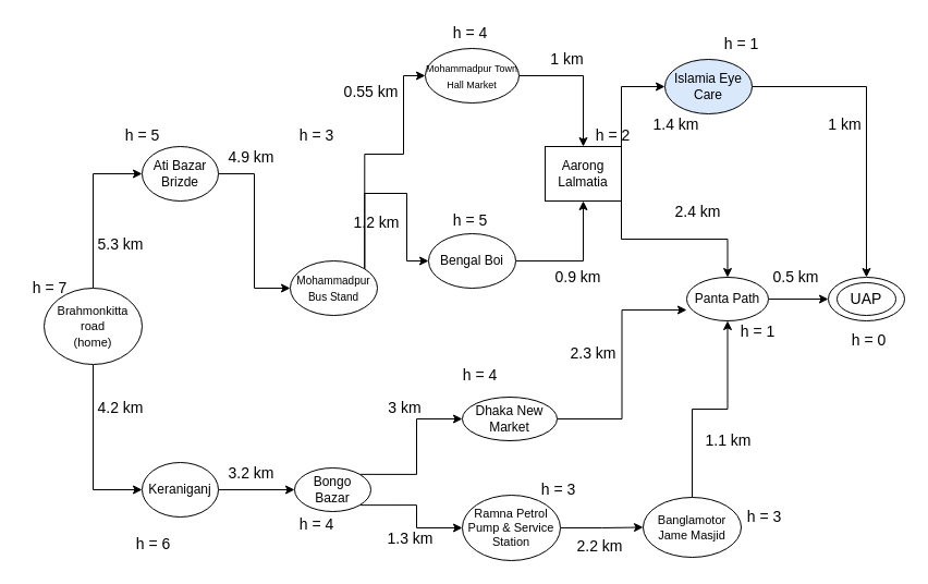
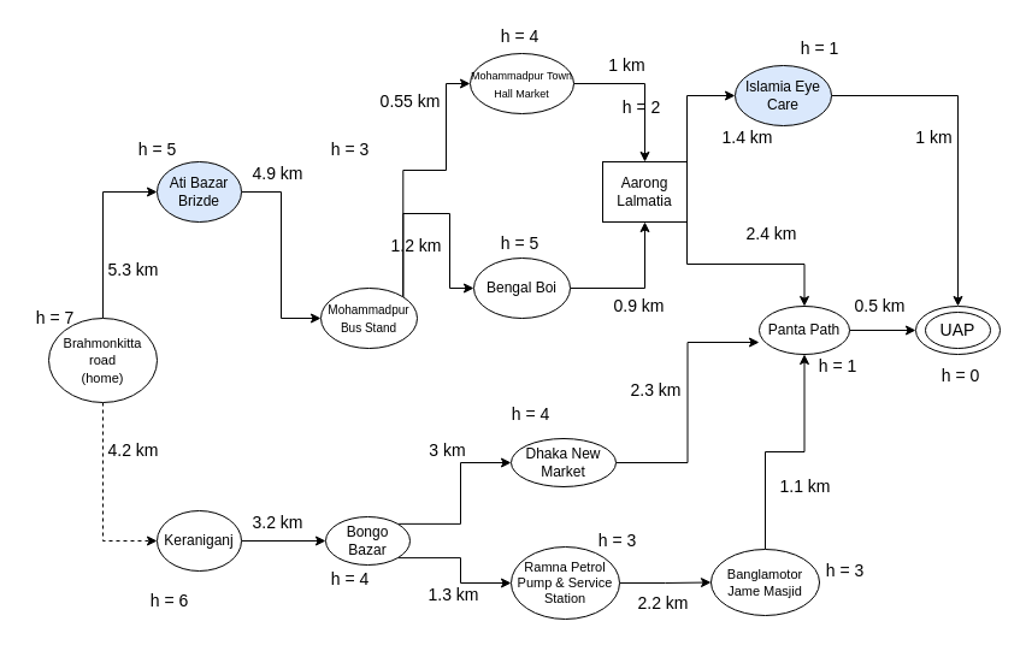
  <mxCell id="0" />
  <mxCell id="1" parent="0" />
  <mxCell id="2" style="edgeStyle=orthogonalEdgeStyle;rounded=0;orthogonalLoop=1;jettySize=auto;html=1;exitX=0.5;exitY=0;exitDx=0;exitDy=0;entryX=0;entryY=0.5;entryDx=0;entryDy=0;fontSize=12;" parent="1" source="4" target="13" edge="1"><mxGeometry relative="1" as="geometry" /></mxCell>
- <mxCell id="3" style="edgeStyle=orthogonalEdgeStyle;rounded=0;orthogonalLoop=1;jettySize=auto;html=1;exitX=0.5;exitY=1;exitDx=0;exitDy=0;entryX=0;entryY=0.5;entryDx=0;entryDy=0;fontSize=12;" parent="1" source="4" target="6" edge="1"><mxGeometry relative="1" as="geometry" /></mxCell>
+ <mxCell id="3" style="edgeStyle=orthogonalEdgeStyle;rounded=0;orthogonalLoop=1;jettySize=auto;html=1;exitX=0.5;exitY=1;exitDx=0;exitDy=0;entryX=0;entryY=0.5;entryDx=0;entryDy=0;fontSize=12;dashed=1;" parent="1" source="4" target="6" edge="1"><mxGeometry relative="1" as="geometry" /></mxCell>
  <mxCell id="4" value="&lt;font style=&quot;font-size: 11px&quot;&gt;Brahmonkitta road&lt;br&gt;(home)&lt;/font&gt;" style="ellipse;whiteSpace=wrap;html=1;" parent="1" vertex="1"><mxGeometry x="40" y="264" width="90" height="70" as="geometry" /></mxCell>
  <mxCell id="5" style="edgeStyle=orthogonalEdgeStyle;rounded=0;orthogonalLoop=1;jettySize=auto;html=1;exitX=1;exitY=0.5;exitDx=0;exitDy=0;entryX=0;entryY=0.5;entryDx=0;entryDy=0;fontSize=12;" parent="1" source="6" target="9" edge="1"><mxGeometry relative="1" as="geometry" /></mxCell>
  <mxCell id="6" value="Keraniganj" style="ellipse;whiteSpace=wrap;html=1;" parent="1" vertex="1"><mxGeometry x="130" y="424" width="70" height="50" as="geometry" /></mxCell>
  <mxCell id="7" style="edgeStyle=orthogonalEdgeStyle;rounded=0;orthogonalLoop=1;jettySize=auto;html=1;exitX=1;exitY=0;exitDx=0;exitDy=0;entryX=0;entryY=0.5;entryDx=0;entryDy=0;fontSize=12;" parent="1" source="9" target="11" edge="1"><mxGeometry relative="1" as="geometry" /></mxCell>
  <mxCell id="8" style="edgeStyle=orthogonalEdgeStyle;rounded=0;orthogonalLoop=1;jettySize=auto;html=1;exitX=1;exitY=1;exitDx=0;exitDy=0;entryX=0;entryY=0.5;entryDx=0;entryDy=0;fontSize=12;" parent="1" source="9" target="27" edge="1"><mxGeometry relative="1" as="geometry" /></mxCell>
  <mxCell id="9" value="Bongo Bazar" style="ellipse;whiteSpace=wrap;html=1;" parent="1" vertex="1"><mxGeometry x="270" y="429" width="70" height="40" as="geometry" /></mxCell>
  <mxCell id="10" style="edgeStyle=orthogonalEdgeStyle;rounded=0;orthogonalLoop=1;jettySize=auto;html=1;exitX=1;exitY=0.5;exitDx=0;exitDy=0;entryX=0;entryY=0.75;entryDx=0;entryDy=0;entryPerimeter=0;fontSize=12;" parent="1" source="11" target="31" edge="1"><mxGeometry relative="1" as="geometry" /></mxCell>
  <mxCell id="11" value="Dhaka New Market" style="ellipse;whiteSpace=wrap;html=1;" parent="1" vertex="1"><mxGeometry x="424" y="364" width="87" height="40" as="geometry" /></mxCell>
  <mxCell id="12" style="edgeStyle=orthogonalEdgeStyle;rounded=0;orthogonalLoop=1;jettySize=auto;html=1;entryX=0;entryY=0.5;entryDx=0;entryDy=0;fontSize=12;" parent="1" source="13" target="16" edge="1"><mxGeometry relative="1" as="geometry" /></mxCell>
- <mxCell id="13" value="Ati Bazar Brizde" style="ellipse;whiteSpace=wrap;html=1;" parent="1" vertex="1"><mxGeometry x="130" y="134" width="70" height="50" as="geometry" /></mxCell>
+ <mxCell id="13" value="Ati Bazar Brizde" style="ellipse;whiteSpace=wrap;html=1;fillColor=#dae8fc;" parent="1" vertex="1"><mxGeometry x="130" y="134" width="70" height="50" as="geometry" /></mxCell>
  <mxCell id="14" style="edgeStyle=orthogonalEdgeStyle;rounded=0;orthogonalLoop=1;jettySize=auto;html=1;exitX=1;exitY=0;exitDx=0;exitDy=0;entryX=0;entryY=0.5;entryDx=0;entryDy=0;fontSize=12;" parent="1" source="16" target="21" edge="1"><mxGeometry relative="1" as="geometry"><Array as="points"><mxPoint x="370" y="141" /><mxPoint x="370" y="69" /></Array></mxGeometry></mxCell>
  <mxCell id="15" style="edgeStyle=orthogonalEdgeStyle;rounded=0;orthogonalLoop=1;jettySize=auto;html=1;exitX=1;exitY=1;exitDx=0;exitDy=0;entryX=0;entryY=0.5;entryDx=0;entryDy=0;fontSize=12;" parent="1" source="16" target="23" edge="1"><mxGeometry relative="1" as="geometry"><Array as="points"><mxPoint x="373" y="177" /><mxPoint x="373" y="239" /></Array></mxGeometry></mxCell>
  <mxCell id="16" value="&lt;font style=&quot;font-size: 10px&quot;&gt;Mohammadpur Bus Stand&lt;/font&gt;" style="ellipse;whiteSpace=wrap;html=1;" parent="1" vertex="1"><mxGeometry x="266" y="239" width="80" height="50" as="geometry" /></mxCell>
  <mxCell id="17" style="edgeStyle=orthogonalEdgeStyle;rounded=0;orthogonalLoop=1;jettySize=auto;html=1;exitX=1;exitY=0;exitDx=0;exitDy=0;entryX=0;entryY=0.5;entryDx=0;entryDy=0;fontSize=12;" parent="1" source="19" target="25" edge="1"><mxGeometry relative="1" as="geometry" /></mxCell>
  <mxCell id="18" style="edgeStyle=orthogonalEdgeStyle;rounded=0;orthogonalLoop=1;jettySize=auto;html=1;exitX=1;exitY=1;exitDx=0;exitDy=0;fontSize=12;" parent="1" source="19" target="31" edge="1"><mxGeometry relative="1" as="geometry" /></mxCell>
  <mxCell id="19" value="&lt;font style=&quot;font-size: 12px&quot;&gt;Aarong Lalmatia&lt;/font&gt;" style="whiteSpace=wrap;html=1;fontSize=9;rounded=0;" parent="1" vertex="1"><mxGeometry x="500" y="134" width="70" height="50" as="geometry" /></mxCell>
  <mxCell id="20" style="edgeStyle=orthogonalEdgeStyle;rounded=0;orthogonalLoop=1;jettySize=auto;html=1;exitX=1;exitY=0.5;exitDx=0;exitDy=0;entryX=0.5;entryY=0;entryDx=0;entryDy=0;fontSize=12;" parent="1" source="21" target="19" edge="1"><mxGeometry relative="1" as="geometry" /></mxCell>
  <mxCell id="21" value="&lt;font style=&quot;font-size: 9px&quot;&gt;Mohammadpur Town Hall Market&lt;/font&gt;" style="ellipse;whiteSpace=wrap;html=1;fontSize=12;" parent="1" vertex="1"><mxGeometry x="390" y="44" width="86" height="50" as="geometry" /></mxCell>
  <mxCell id="22" style="edgeStyle=orthogonalEdgeStyle;rounded=0;orthogonalLoop=1;jettySize=auto;html=1;exitX=1;exitY=0.5;exitDx=0;exitDy=0;entryX=0.5;entryY=1;entryDx=0;entryDy=0;fontSize=12;" parent="1" source="23" target="19" edge="1"><mxGeometry relative="1" as="geometry" /></mxCell>
  <mxCell id="23" value="&lt;font style=&quot;font-size: 12px&quot;&gt;Bengal Boi&lt;/font&gt;" style="ellipse;whiteSpace=wrap;html=1;fontSize=9;" parent="1" vertex="1"><mxGeometry x="393" y="214" width="80" height="50" as="geometry" /></mxCell>
  <mxCell id="24" style="edgeStyle=orthogonalEdgeStyle;rounded=0;orthogonalLoop=1;jettySize=auto;html=1;exitX=1;exitY=0.5;exitDx=0;exitDy=0;entryX=0.5;entryY=0;entryDx=0;entryDy=0;fontSize=12;" parent="1" source="25" target="64" edge="1"><mxGeometry relative="1" as="geometry" /></mxCell>
  <mxCell id="25" value="Islamia Eye Care" style="ellipse;whiteSpace=wrap;html=1;fontSize=12;fillColor=#dae8fc;" parent="1" vertex="1"><mxGeometry x="610" y="54" width="80" height="50" as="geometry" /></mxCell>
  <mxCell id="26" style="edgeStyle=orthogonalEdgeStyle;rounded=0;orthogonalLoop=1;jettySize=auto;html=1;exitX=1;exitY=0.5;exitDx=0;exitDy=0;entryX=0;entryY=0.5;entryDx=0;entryDy=0;fontSize=12;" parent="1" source="27" target="29" edge="1"><mxGeometry relative="1" as="geometry" /></mxCell>
  <mxCell id="27" value="&lt;font style=&quot;font-size: 11px&quot;&gt;Ramna Petrol Pump &amp;amp; Service Station&lt;/font&gt;" style="ellipse;whiteSpace=wrap;html=1;fontSize=10;" parent="1" vertex="1"><mxGeometry x="424" y="454" width="90" height="60" as="geometry" /></mxCell>
  <mxCell id="28" style="edgeStyle=orthogonalEdgeStyle;rounded=0;orthogonalLoop=1;jettySize=auto;html=1;exitX=0.5;exitY=0;exitDx=0;exitDy=0;entryX=0.5;entryY=1;entryDx=0;entryDy=0;fontSize=12;" parent="1" source="29" target="31" edge="1"><mxGeometry relative="1" as="geometry" /></mxCell>
  <mxCell id="29" value="Banglamotor Jame Masjid" style="ellipse;whiteSpace=wrap;html=1;fontSize=11;" parent="1" vertex="1"><mxGeometry x="590" y="456" width="90" height="55" as="geometry" /></mxCell>
  <mxCell id="30" style="edgeStyle=orthogonalEdgeStyle;rounded=0;orthogonalLoop=1;jettySize=auto;html=1;exitX=1;exitY=0.5;exitDx=0;exitDy=0;entryX=0;entryY=0.5;entryDx=0;entryDy=0;fontSize=12;" parent="1" source="31" target="64" edge="1"><mxGeometry relative="1" as="geometry" /></mxCell>
  <mxCell id="31" value="&lt;font style=&quot;font-size: 12px&quot;&gt;Panta Path&lt;/font&gt;" style="ellipse;whiteSpace=wrap;html=1;fontSize=11;" parent="1" vertex="1"><mxGeometry x="630" y="254" width="75" height="40" as="geometry" /></mxCell>
  <mxCell id="32" value="&lt;font style=&quot;font-size: 14px&quot;&gt;5.3 km&lt;/font&gt;" style="text;html=1;align=center;verticalAlign=middle;resizable=0;points=[];autosize=1;strokeColor=none;fillColor=none;fontSize=10;" parent="1" vertex="1"><mxGeometry x="80" y="214" width="60" height="20" as="geometry" /></mxCell>
  <mxCell id="33" value="4.2 km" style="text;html=1;align=center;verticalAlign=middle;resizable=0;points=[];autosize=1;strokeColor=none;fillColor=none;fontSize=14;" parent="1" vertex="1"><mxGeometry x="80" y="364" width="60" height="20" as="geometry" /></mxCell>
  <mxCell id="34" value="4.9 km" style="text;html=1;align=center;verticalAlign=middle;resizable=0;points=[];autosize=1;strokeColor=none;fillColor=none;fontSize=14;" parent="1" vertex="1"><mxGeometry x="200" y="134" width="60" height="20" as="geometry" /></mxCell>
  <mxCell id="35" value="0.55 km" style="text;html=1;align=center;verticalAlign=middle;resizable=0;points=[];autosize=1;strokeColor=none;fillColor=none;fontSize=14;" parent="1" vertex="1"><mxGeometry x="305" y="74" width="70" height="20" as="geometry" /></mxCell>
  <mxCell id="36" value="1 km" style="text;html=1;align=center;verticalAlign=middle;resizable=0;points=[];autosize=1;strokeColor=none;fillColor=none;fontSize=14;" parent="1" vertex="1"><mxGeometry x="495" y="44" width="50" height="20" as="geometry" /></mxCell>
  <mxCell id="37" value="1.2 km" style="text;html=1;align=center;verticalAlign=middle;resizable=0;points=[];autosize=1;strokeColor=none;fillColor=none;fontSize=14;" parent="1" vertex="1"><mxGeometry x="315" y="194" width="60" height="20" as="geometry" /></mxCell>
  <mxCell id="38" value="0.9 km" style="text;html=1;align=center;verticalAlign=middle;resizable=0;points=[];autosize=1;strokeColor=none;fillColor=none;fontSize=14;" parent="1" vertex="1"><mxGeometry x="500" y="244" width="60" height="20" as="geometry" /></mxCell>
  <mxCell id="39" value="1.4 km" style="text;html=1;align=center;verticalAlign=middle;resizable=0;points=[];autosize=1;strokeColor=none;fillColor=none;fontSize=14;" parent="1" vertex="1"><mxGeometry x="590" y="104" width="60" height="20" as="geometry" /></mxCell>
  <mxCell id="40" value="1 km" style="text;html=1;align=center;verticalAlign=middle;resizable=0;points=[];autosize=1;strokeColor=none;fillColor=none;fontSize=14;" parent="1" vertex="1"><mxGeometry x="750" y="104" width="50" height="20" as="geometry" /></mxCell>
  <mxCell id="41" value="2.4 km" style="text;html=1;align=center;verticalAlign=middle;resizable=0;points=[];autosize=1;strokeColor=none;fillColor=none;fontSize=14;" parent="1" vertex="1"><mxGeometry x="610" y="184" width="60" height="20" as="geometry" /></mxCell>
  <mxCell id="42" value="0.5 km" style="text;html=1;align=center;verticalAlign=middle;resizable=0;points=[];autosize=1;strokeColor=none;fillColor=none;fontSize=14;" parent="1" vertex="1"><mxGeometry x="700" y="244" width="60" height="20" as="geometry" /></mxCell>
  <mxCell id="43" value="3.2 km" style="text;html=1;align=center;verticalAlign=middle;resizable=0;points=[];autosize=1;strokeColor=none;fillColor=none;fontSize=14;" parent="1" vertex="1"><mxGeometry x="200" y="424" width="60" height="20" as="geometry" /></mxCell>
  <mxCell id="44" value="3 km" style="text;html=1;align=center;verticalAlign=middle;resizable=0;points=[];autosize=1;strokeColor=none;fillColor=none;fontSize=14;" parent="1" vertex="1"><mxGeometry x="346" y="364" width="50" height="20" as="geometry" /></mxCell>
  <mxCell id="45" value="2.3 km" style="text;html=1;align=center;verticalAlign=middle;resizable=0;points=[];autosize=1;strokeColor=none;fillColor=none;fontSize=14;" parent="1" vertex="1"><mxGeometry x="514" y="314" width="60" height="20" as="geometry" /></mxCell>
  <mxCell id="46" value="1.3 km" style="text;html=1;align=center;verticalAlign=middle;resizable=0;points=[];autosize=1;strokeColor=none;fillColor=none;fontSize=14;" parent="1" vertex="1"><mxGeometry x="346" y="484" width="60" height="20" as="geometry" /></mxCell>
  <mxCell id="47" value="2.2 km" style="text;html=1;align=center;verticalAlign=middle;resizable=0;points=[];autosize=1;strokeColor=none;fillColor=none;fontSize=14;" parent="1" vertex="1"><mxGeometry x="520" y="491" width="60" height="20" as="geometry" /></mxCell>
  <mxCell id="48" value="1.1 km" style="text;html=1;align=center;verticalAlign=middle;resizable=0;points=[];autosize=1;strokeColor=none;fillColor=none;fontSize=14;" parent="1" vertex="1"><mxGeometry x="637.5" y="394" width="60" height="20" as="geometry" /></mxCell>
  <mxCell id="49" value="&lt;font style=&quot;font-size: 14px&quot;&gt;h = 7&lt;/font&gt;" style="text;html=1;align=center;verticalAlign=middle;resizable=0;points=[];autosize=1;strokeColor=none;fillColor=none;" parent="1" vertex="1"><mxGeometry x="20" y="254" width="50" height="20" as="geometry" /></mxCell>
  <mxCell id="50" value="h = 5" style="text;html=1;align=center;verticalAlign=middle;resizable=0;points=[];autosize=1;strokeColor=none;fillColor=none;fontSize=14;" parent="1" vertex="1"><mxGeometry x="105" y="114" width="50" height="20" as="geometry" /></mxCell>
  <mxCell id="51" value="h = 6" style="text;html=1;align=center;verticalAlign=middle;resizable=0;points=[];autosize=1;strokeColor=none;fillColor=none;fontSize=14;" parent="1" vertex="1"><mxGeometry x="115" y="489" width="50" height="20" as="geometry" /></mxCell>
  <mxCell id="52" value="h = 3" style="text;html=1;align=center;verticalAlign=middle;resizable=0;points=[];autosize=1;strokeColor=none;fillColor=none;fontSize=14;" parent="1" vertex="1"><mxGeometry x="265" y="114" width="50" height="20" as="geometry" /></mxCell>
  <mxCell id="53" value="h = 4" style="text;html=1;align=center;verticalAlign=middle;resizable=0;points=[];autosize=1;strokeColor=none;fillColor=none;fontSize=14;" parent="1" vertex="1"><mxGeometry x="265" y="471" width="50" height="20" as="geometry" /></mxCell>
  <mxCell id="54" value="h = 1" style="text;html=1;align=center;verticalAlign=middle;resizable=0;points=[];autosize=1;strokeColor=none;fillColor=none;fontSize=14;" parent="1" vertex="1"><mxGeometry x="670" y="294" width="50" height="20" as="geometry" /></mxCell>
  <mxCell id="55" value="h = 1" style="text;html=1;align=center;verticalAlign=middle;resizable=0;points=[];autosize=1;strokeColor=none;fillColor=none;fontSize=14;" parent="1" vertex="1"><mxGeometry x="655" y="30" width="50" height="20" as="geometry" /></mxCell>
  <mxCell id="56" value="h = 4" style="text;html=1;align=center;verticalAlign=middle;resizable=0;points=[];autosize=1;strokeColor=none;fillColor=none;fontSize=14;" parent="1" vertex="1"><mxGeometry x="406" y="20" width="50" height="20" as="geometry" /></mxCell>
  <mxCell id="57" value="h = 5" style="text;html=1;align=center;verticalAlign=middle;resizable=0;points=[];autosize=1;strokeColor=none;fillColor=none;fontSize=14;" parent="1" vertex="1"><mxGeometry x="406" y="192" width="50" height="20" as="geometry" /></mxCell>
- <mxCell id="58" value="h = 2" style="text;html=1;align=center;verticalAlign=middle;resizable=0;points=[];autosize=1;strokeColor=none;fillColor=none;fontSize=14;" parent="1" vertex="1"><mxGeometry x="537" y="114" width="50" height="20" as="geometry" /></mxCell>
+ <mxCell id="58" value="h = 2" style="text;html=1;align=center;verticalAlign=middle;resizable=0;points=[];autosize=1;strokeColor=none;fillColor=none;fontSize=14;" parent="1" vertex="1"><mxGeometry x="507" y="79" width="50" height="20" as="geometry" /></mxCell>
  <mxCell id="59" value="h = 4" style="text;html=1;align=center;verticalAlign=middle;resizable=0;points=[];autosize=1;strokeColor=none;fillColor=none;fontSize=14;" parent="1" vertex="1"><mxGeometry x="415" y="334" width="50" height="20" as="geometry" /></mxCell>
  <mxCell id="60" value="h = 3" style="text;html=1;align=center;verticalAlign=middle;resizable=0;points=[];autosize=1;strokeColor=none;fillColor=none;fontSize=14;" parent="1" vertex="1"><mxGeometry x="487" y="439" width="50" height="20" as="geometry" /></mxCell>
  <mxCell id="61" value="h = 3" style="text;html=1;align=center;verticalAlign=middle;resizable=0;points=[];autosize=1;strokeColor=none;fillColor=none;fontSize=14;" parent="1" vertex="1"><mxGeometry x="676" y="464" width="50" height="20" as="geometry" /></mxCell>
  <mxCell id="62" value="h = 0" style="text;html=1;align=center;verticalAlign=middle;resizable=0;points=[];autosize=1;strokeColor=none;fillColor=none;fontSize=14;" parent="1" vertex="1"><mxGeometry x="772" y="302" width="50" height="20" as="geometry" /></mxCell>
  <mxCell id="63" value="" style="group" parent="1" vertex="1" connectable="0"><mxGeometry x="760" y="254" width="70" height="40" as="geometry" /></mxCell>
  <mxCell id="64" value="UAP" style="ellipse;whiteSpace=wrap;html=1;fontSize=12;" parent="63" vertex="1"><mxGeometry width="70" height="40" as="geometry" /></mxCell>
  <mxCell id="65" value="UAP" style="ellipse;whiteSpace=wrap;html=1;fontSize=14;" parent="63" vertex="1"><mxGeometry x="8" y="5" width="54" height="30" as="geometry" /></mxCell>
